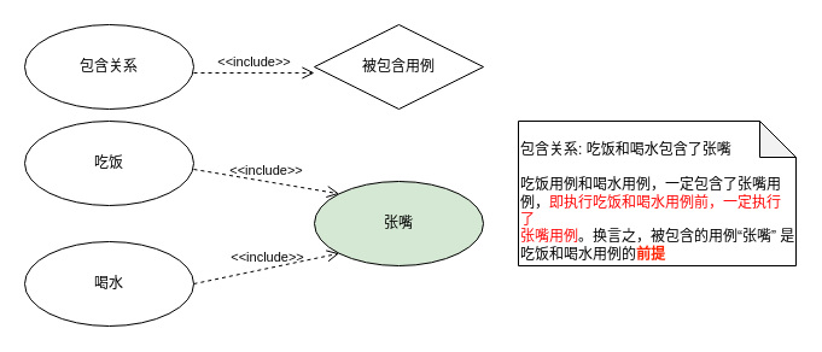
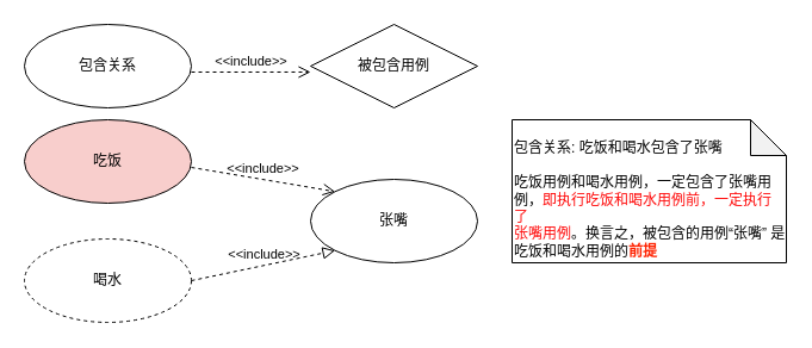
  <mxCell id="0" />
  <mxCell id="1" parent="0" />
- <mxCell id="2" value="吃饭" style="ellipse;whiteSpace=wrap;html=1;" vertex="1" parent="1"><mxGeometry x="20" y="100" width="140" height="70" as="geometry" /></mxCell>
- <mxCell id="3" value="喝水" style="ellipse;whiteSpace=wrap;html=1;" vertex="1" parent="1"><mxGeometry x="20" y="200" width="140" height="70" as="geometry" /></mxCell>
- <mxCell id="4" value="张嘴" style="ellipse;whiteSpace=wrap;html=1;fillColor=#d5e8d4;" vertex="1" parent="1"><mxGeometry x="260" y="150" width="140" height="70" as="geometry" /></mxCell>
+ <mxCell id="2" value="吃饭" style="ellipse;whiteSpace=wrap;html=1;fillColor=#f8cecc;" vertex="1" parent="1"><mxGeometry x="20" y="100" width="140" height="70" as="geometry" /></mxCell>
+ <mxCell id="3" value="喝水" style="ellipse;whiteSpace=wrap;html=1;dashed=1;" vertex="1" parent="1"><mxGeometry x="20" y="200" width="140" height="70" as="geometry" /></mxCell>
+ <mxCell id="4" value="张嘴" style="ellipse;whiteSpace=wrap;html=1;" vertex="1" parent="1"><mxGeometry x="260" y="150" width="140" height="70" as="geometry" /></mxCell>
  <mxCell id="5" value="&amp;lt;&amp;lt;include&amp;gt;&amp;gt;" style="endArrow=open;startArrow=none;endFill=0;startFill=0;endSize=8;html=1;verticalAlign=bottom;dashed=1;labelBackgroundColor=none;entryX=0;entryY=0;entryDx=0;entryDy=0;" edge="1" parent="1" target="4"><mxGeometry width="160" relative="1" as="geometry"><mxPoint x="160" y="140" as="sourcePoint" /><mxPoint x="320" y="140" as="targetPoint" /></mxGeometry></mxCell>
- <mxCell id="6" value="&amp;lt;&amp;lt;include&amp;gt;&amp;gt;" style="endArrow=open;startArrow=none;endFill=0;startFill=0;endSize=8;html=1;verticalAlign=bottom;dashed=1;labelBackgroundColor=none;exitX=1;exitY=0.5;exitDx=0;exitDy=0;entryX=0;entryY=1;entryDx=0;entryDy=0;" edge="1" parent="1" source="3" target="4"><mxGeometry width="160" relative="1" as="geometry"><mxPoint x="170" y="150" as="sourcePoint" /><mxPoint x="251.044" y="169.698" as="targetPoint" /></mxGeometry></mxCell>
+ <mxCell id="6" value="&amp;lt;&amp;lt;include&amp;gt;&amp;gt;" style="endArrow=block;startArrow=none;endFill=0;startFill=0;endSize=8;html=1;verticalAlign=bottom;dashed=1;labelBackgroundColor=none;exitX=1;exitY=0.5;exitDx=0;exitDy=0;entryX=0;entryY=1;entryDx=0;entryDy=0;" edge="1" parent="1" source="3" target="4"><mxGeometry width="160" relative="1" as="geometry"><mxPoint x="170" y="150" as="sourcePoint" /><mxPoint x="251.044" y="169.698" as="targetPoint" /></mxGeometry></mxCell>
  <mxCell id="7" value="&lt;br&gt;包含关系: 吃饭和喝水包含了张嘴&lt;br&gt;&lt;br&gt;吃饭用例和喝水用例，一定包含了张嘴用例，&lt;font color=&quot;#ff0808&quot;&gt;即执行吃饭和喝水用例前，一定执行了&lt;br&gt;张嘴用例&lt;/font&gt;。换言之，被包含的用例“张嘴” 是&lt;br&gt;吃饭和喝水用例的&lt;font color=&quot;#ff2200&quot;&gt;&lt;b&gt;前提&lt;/b&gt;&lt;/font&gt;" style="shape=note;whiteSpace=wrap;html=1;backgroundOutline=1;darkOpacity=0.05;align=left;" vertex="1" parent="1"><mxGeometry x="429" y="100" width="230" height="120" as="geometry" /></mxCell>
  <mxCell id="8" value="包含关系" style="ellipse;whiteSpace=wrap;html=1;" vertex="1" parent="1"><mxGeometry x="20" y="20" width="140" height="70" as="geometry" /></mxCell>
  <mxCell id="9" value="被包含用例" style="rhombus;whiteSpace=wrap;html=1;" vertex="1" parent="1"><mxGeometry x="260" y="20" width="140" height="70" as="geometry" /></mxCell>
  <mxCell id="10" value="&amp;lt;&amp;lt;include&amp;gt;&amp;gt;" style="endArrow=open;startArrow=none;endFill=0;startFill=0;endSize=8;html=1;verticalAlign=bottom;dashed=1;labelBackgroundColor=none;entryX=0;entryY=0.571;entryDx=0;entryDy=0;entryPerimeter=0;" edge="1" parent="1" target="9"><mxGeometry width="160" relative="1" as="geometry"><mxPoint x="160" y="60" as="sourcePoint" /><mxPoint x="280.503" y="80.251" as="targetPoint" /></mxGeometry></mxCell>
